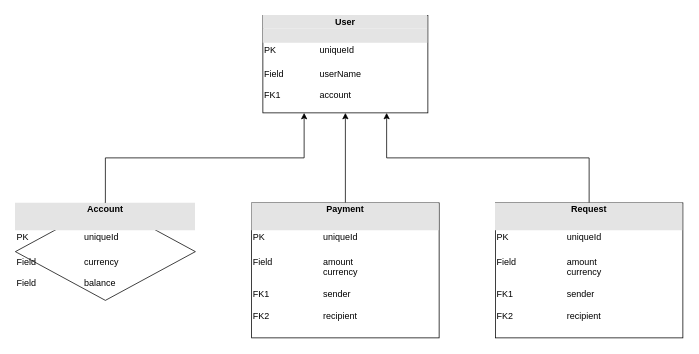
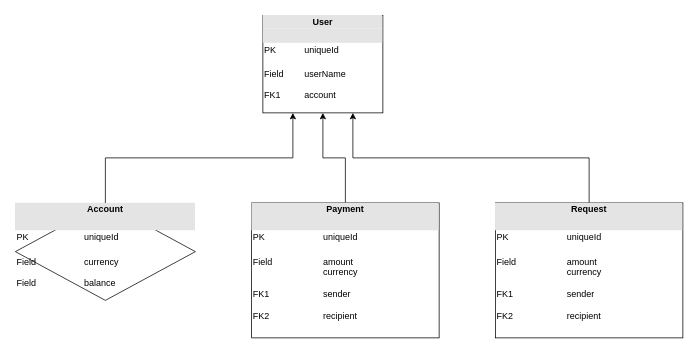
  <mxCell id="0" />
  <mxCell id="1" parent="0" />
  <mxCell id="2" style="edgeStyle=orthogonalEdgeStyle;rounded=0;orthogonalLoop=1;jettySize=auto;html=1;exitX=0.5;exitY=0;exitDx=0;exitDy=0;entryX=0.25;entryY=1;entryDx=0;entryDy=0;" edge="1" parent="1" source="3" target="6"><mxGeometry relative="1" as="geometry" /></mxCell>
  <mxCell id="3" value="&lt;div style=&quot;text-align: center ; box-sizing: border-box ; width: 100% ; background: rgb(228 , 228 , 228) ; padding: 2px&quot;&gt;&lt;b&gt;Account&lt;/b&gt;&lt;/div&gt;&lt;div style=&quot;box-sizing: border-box ; width: 100% ; background: #e4e4e4 ; padding: 2px&quot;&gt;&lt;br&gt;&lt;/div&gt;&lt;table style=&quot;width: 100% ; font-size: 1em&quot; cellpadding=&quot;2&quot; cellspacing=&quot;0&quot;&gt;&lt;tbody&gt;&lt;tr&gt;&lt;td&gt;PK&lt;/td&gt;&lt;td&gt;uniqueId&lt;br&gt;&lt;/td&gt;&lt;/tr&gt;&lt;tr&gt;&lt;td&gt;&lt;br&gt;Field&lt;br&gt;&lt;br&gt;Field&lt;/td&gt;&lt;td&gt;&lt;br&gt;currency&lt;br&gt;&lt;br&gt;balance&lt;br&gt;&lt;/td&gt;&lt;/tr&gt;&lt;/tbody&gt;&lt;/table&gt;" style="rhombus;verticalAlign=top;align=left;overflow=fill;html=1;shadow=0;" vertex="1" parent="1"><mxGeometry x="20" y="270" width="240" height="130" as="geometry" /></mxCell>
  <mxCell id="4" style="edgeStyle=orthogonalEdgeStyle;rounded=0;orthogonalLoop=1;jettySize=auto;html=1;exitX=0.5;exitY=0;exitDx=0;exitDy=0;entryX=0.5;entryY=1;entryDx=0;entryDy=0;" edge="1" parent="1" source="5" target="6"><mxGeometry relative="1" as="geometry" /></mxCell>
  <mxCell id="5" value="&lt;div style=&quot;text-align: center ; box-sizing: border-box ; width: 100% ; background: rgb(228 , 228 , 228) ; padding: 2px&quot;&gt;&lt;b&gt;Payment&lt;/b&gt;&lt;/div&gt;&lt;div style=&quot;box-sizing: border-box ; width: 100% ; background: #e4e4e4 ; padding: 2px&quot;&gt;&lt;br&gt;&lt;/div&gt;&lt;table style=&quot;width: 100% ; font-size: 1em&quot; cellpadding=&quot;2&quot; cellspacing=&quot;0&quot;&gt;&lt;tbody&gt;&lt;tr&gt;&lt;td&gt;PK&lt;/td&gt;&lt;td&gt;uniqueId&lt;br&gt;&lt;/td&gt;&lt;/tr&gt;&lt;tr&gt;&lt;td&gt;&lt;br&gt;Field&lt;br&gt;&lt;br&gt;&lt;br&gt;FK1&lt;br&gt;&lt;br&gt;FK2&lt;/td&gt;&lt;td&gt;&lt;br&gt;amount&lt;br&gt;currency&lt;br&gt;&lt;br&gt;sender&lt;br&gt;&lt;br&gt;recipient&lt;/td&gt;&lt;/tr&gt;&lt;tr&gt;&lt;td&gt;&lt;/td&gt;&lt;td&gt;&lt;br&gt;&lt;/td&gt;&lt;/tr&gt;&lt;/tbody&gt;&lt;/table&gt;" style="verticalAlign=top;align=left;overflow=fill;html=1;shadow=0;" vertex="1" parent="1"><mxGeometry x="335" y="270" width="250" height="180" as="geometry" /></mxCell>
- <mxCell id="6" value="&lt;div style=&quot;text-align: center ; box-sizing: border-box ; width: 100% ; background: rgb(228 , 228 , 228) ; padding: 2px&quot;&gt;&lt;b&gt;User&lt;/b&gt;&lt;/div&gt;&lt;div style=&quot;box-sizing: border-box ; width: 100% ; background: #e4e4e4 ; padding: 2px&quot;&gt;&lt;br&gt;&lt;/div&gt;&lt;table style=&quot;width: 100% ; font-size: 1em&quot; cellpadding=&quot;2&quot; cellspacing=&quot;0&quot;&gt;&lt;tbody&gt;&lt;tr&gt;&lt;td&gt;PK&lt;/td&gt;&lt;td&gt;uniqueId&lt;br&gt;&lt;/td&gt;&lt;/tr&gt;&lt;tr&gt;&lt;td&gt;&lt;br&gt;Field&lt;br&gt;&lt;br&gt;FK1&lt;/td&gt;&lt;td&gt;&lt;br&gt;userName&lt;br&gt;&lt;br&gt;account&lt;/td&gt;&lt;/tr&gt;&lt;tr&gt;&lt;td&gt;&lt;/td&gt;&lt;td&gt;&lt;br&gt;&lt;/td&gt;&lt;/tr&gt;&lt;/tbody&gt;&lt;/table&gt;" style="verticalAlign=top;align=left;overflow=fill;html=1;shadow=0;" vertex="1" parent="1"><mxGeometry x="350" y="20" width="220" height="130" as="geometry" /></mxCell>
+ <mxCell id="6" value="&lt;div style=&quot;text-align: center ; box-sizing: border-box ; width: 100% ; background: rgb(228 , 228 , 228) ; padding: 2px&quot;&gt;&lt;b&gt;User&lt;/b&gt;&lt;/div&gt;&lt;div style=&quot;box-sizing: border-box ; width: 100% ; background: #e4e4e4 ; padding: 2px&quot;&gt;&lt;br&gt;&lt;/div&gt;&lt;table style=&quot;width: 100% ; font-size: 1em&quot; cellpadding=&quot;2&quot; cellspacing=&quot;0&quot;&gt;&lt;tbody&gt;&lt;tr&gt;&lt;td&gt;PK&lt;/td&gt;&lt;td&gt;uniqueId&lt;br&gt;&lt;/td&gt;&lt;/tr&gt;&lt;tr&gt;&lt;td&gt;&lt;br&gt;Field&lt;br&gt;&lt;br&gt;FK1&lt;/td&gt;&lt;td&gt;&lt;br&gt;userName&lt;br&gt;&lt;br&gt;account&lt;/td&gt;&lt;/tr&gt;&lt;tr&gt;&lt;td&gt;&lt;/td&gt;&lt;td&gt;&lt;br&gt;&lt;/td&gt;&lt;/tr&gt;&lt;/tbody&gt;&lt;/table&gt;" style="verticalAlign=top;align=left;overflow=fill;html=1;shadow=0;" vertex="1" parent="1"><mxGeometry x="350" y="20" width="160" height="130" as="geometry" /></mxCell>
  <mxCell id="7" style="edgeStyle=orthogonalEdgeStyle;rounded=0;orthogonalLoop=1;jettySize=auto;html=1;exitX=0.5;exitY=0;exitDx=0;exitDy=0;entryX=0.75;entryY=1;entryDx=0;entryDy=0;" edge="1" parent="1" source="8" target="6"><mxGeometry relative="1" as="geometry" /></mxCell>
  <mxCell id="8" value="&lt;div style=&quot;text-align: center ; box-sizing: border-box ; width: 100% ; background: rgb(228 , 228 , 228) ; padding: 2px&quot;&gt;&lt;b&gt;Request&lt;/b&gt;&lt;/div&gt;&lt;div style=&quot;box-sizing: border-box ; width: 100% ; background: #e4e4e4 ; padding: 2px&quot;&gt;&lt;br&gt;&lt;/div&gt;&lt;table style=&quot;width: 100% ; font-size: 1em&quot; cellpadding=&quot;2&quot; cellspacing=&quot;0&quot;&gt;&lt;tbody&gt;&lt;tr&gt;&lt;td&gt;PK&lt;/td&gt;&lt;td&gt;uniqueId&lt;br&gt;&lt;/td&gt;&lt;/tr&gt;&lt;tr&gt;&lt;td&gt;&lt;br&gt;Field&lt;br&gt;&lt;br&gt;&lt;br&gt;FK1&lt;br&gt;&lt;br&gt;FK2&lt;/td&gt;&lt;td&gt;&lt;br&gt;amount&lt;br&gt;currency&lt;br&gt;&lt;br&gt;sender&lt;br&gt;&lt;br&gt;recipient&lt;/td&gt;&lt;/tr&gt;&lt;tr&gt;&lt;td&gt;&lt;/td&gt;&lt;td&gt;&lt;br&gt;&lt;/td&gt;&lt;/tr&gt;&lt;/tbody&gt;&lt;/table&gt;" style="verticalAlign=top;align=left;overflow=fill;html=1;shadow=0;" vertex="1" parent="1"><mxGeometry x="660" y="270" width="250" height="180" as="geometry" /></mxCell>
